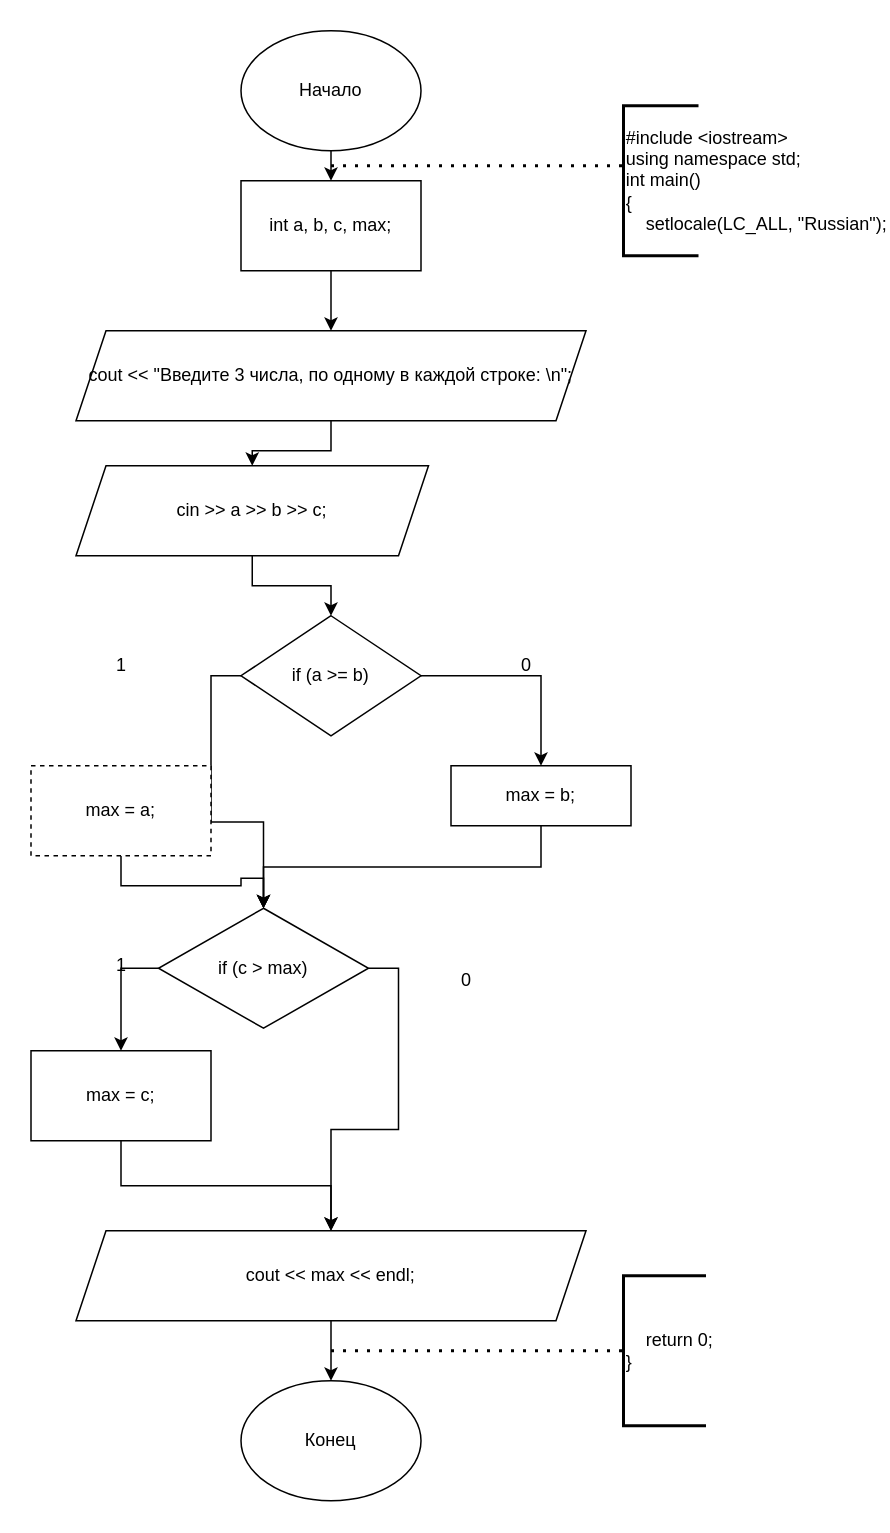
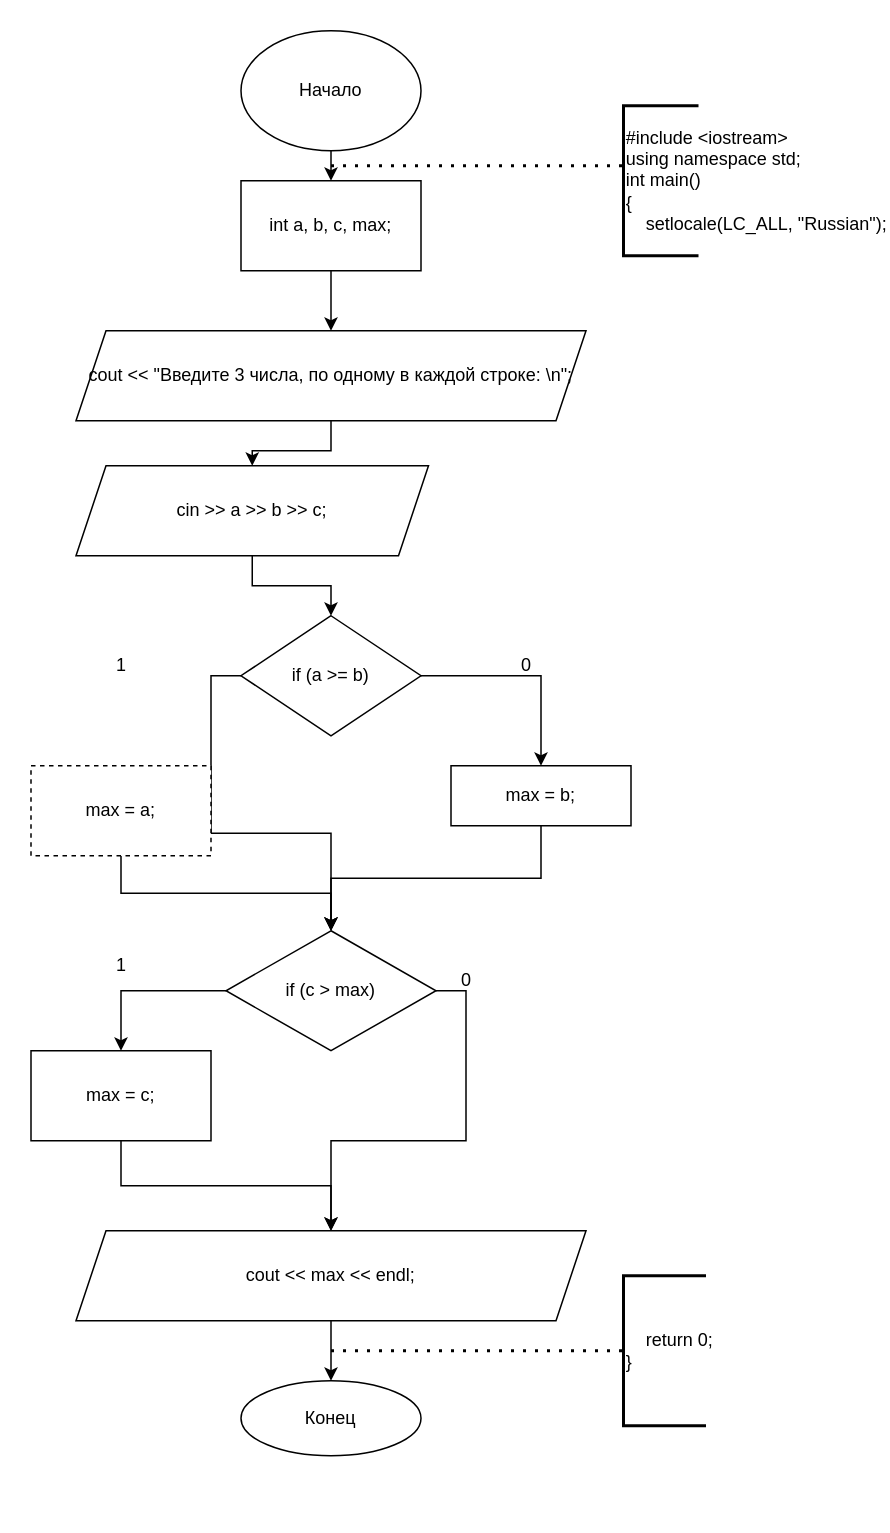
  <mxCell id="0" />
  <mxCell id="1" parent="0" />
  <mxCell id="2" style="edgeStyle=orthogonalEdgeStyle;rounded=0;orthogonalLoop=1;jettySize=auto;html=1;exitX=0.5;exitY=1;exitDx=0;exitDy=0;entryX=0.5;entryY=0;entryDx=0;entryDy=0;" edge="1" parent="1" source="3" target="31"><mxGeometry relative="1" as="geometry" /></mxCell>
  <mxCell id="3" value="Начало" style="ellipse;whiteSpace=wrap;html=1;" vertex="1" parent="1"><mxGeometry x="160" y="20" width="120" height="80" as="geometry" /></mxCell>
- <mxCell id="4" value="Конец" style="ellipse;whiteSpace=wrap;html=1;" vertex="1" parent="1"><mxGeometry x="160" y="920" width="120" height="80" as="geometry" /></mxCell>
+ <mxCell id="4" value="Конец" style="ellipse;whiteSpace=wrap;html=1;" vertex="1" parent="1"><mxGeometry x="160" y="920" width="120" height="50" as="geometry" /></mxCell>
  <mxCell id="5" value="" style="endArrow=none;dashed=1;html=1;dashPattern=1 3;strokeWidth=2;rounded=0;" edge="1" parent="1"><mxGeometry width="50" height="50" relative="1" as="geometry"><mxPoint y="110" as="sourcePoint" x="220" /><mxPoint x="415" y="110" as="targetPoint" /></mxGeometry></mxCell>
  <mxCell id="6" value="&lt;div&gt;#include &amp;lt;iostream&amp;gt;&lt;/div&gt;&lt;div&gt;using namespace std;&lt;/div&gt;&lt;div&gt;int main()&lt;/div&gt;&lt;div&gt;{&lt;/div&gt;&lt;div&gt;&amp;nbsp; &amp;nbsp; setlocale(LC_ALL, &quot;Russian&quot;);&lt;/div&gt;" style="strokeWidth=2;html=1;shape=mxgraph.flowchart.annotation_1;align=left;pointerEvents=1;" vertex="1" parent="1"><mxGeometry x="415" y="70" width="50" height="100" as="geometry" /></mxCell>
  <mxCell id="7" style="edgeStyle=orthogonalEdgeStyle;rounded=0;orthogonalLoop=1;jettySize=auto;html=1;exitX=0.5;exitY=1;exitDx=0;exitDy=0;entryX=0.5;entryY=0;entryDx=0;entryDy=0;" edge="1" parent="1" source="8" target="10"><mxGeometry relative="1" as="geometry" /></mxCell>
  <mxCell id="8" value="cout &amp;lt;&amp;lt; &quot;Введите 3 числа, по одному в каждой строке: \n&quot;;" style="shape=parallelogram;perimeter=parallelogramPerimeter;whiteSpace=wrap;html=1;fixedSize=1;" vertex="1" parent="1"><mxGeometry x="50" y="220" width="340" height="60" as="geometry" /></mxCell>
  <mxCell id="9" style="edgeStyle=orthogonalEdgeStyle;rounded=0;orthogonalLoop=1;jettySize=auto;html=1;exitX=0.5;exitY=1;exitDx=0;exitDy=0;entryX=0.5;entryY=0;entryDx=0;entryDy=0;" edge="1" parent="1" source="10" target="13"><mxGeometry relative="1" as="geometry" /></mxCell>
  <mxCell id="10" value="cin &amp;gt;&amp;gt; a &amp;gt;&amp;gt; b &amp;gt;&amp;gt; c;" style="shape=parallelogram;perimeter=parallelogramPerimeter;whiteSpace=wrap;html=1;fixedSize=1;" vertex="1" parent="1"><mxGeometry x="50" y="310" width="235" height="60" as="geometry" /></mxCell>
  <mxCell id="11" style="edgeStyle=orthogonalEdgeStyle;rounded=0;orthogonalLoop=1;jettySize=auto;html=1;exitX=0;exitY=0.5;exitDx=0;exitDy=0;" edge="1" parent="1" source="13" target="22"><mxGeometry relative="1" as="geometry" /></mxCell>
  <mxCell id="12" style="edgeStyle=orthogonalEdgeStyle;rounded=0;orthogonalLoop=1;jettySize=auto;html=1;exitX=1;exitY=0.5;exitDx=0;exitDy=0;entryX=0.5;entryY=0;entryDx=0;entryDy=0;" edge="1" parent="1" source="13" target="17"><mxGeometry relative="1" as="geometry" /></mxCell>
  <mxCell id="13" value="if (a &amp;gt;= b)" style="rhombus;whiteSpace=wrap;html=1;" vertex="1" parent="1"><mxGeometry x="160" y="410" width="120" height="80" as="geometry" /></mxCell>
  <mxCell id="14" style="edgeStyle=orthogonalEdgeStyle;rounded=0;orthogonalLoop=1;jettySize=auto;html=1;exitX=0.5;exitY=1;exitDx=0;exitDy=0;entryX=0.5;entryY=0;entryDx=0;entryDy=0;" edge="1" parent="1" source="15" target="22"><mxGeometry relative="1" as="geometry" /></mxCell>
  <mxCell id="15" value="max = a;" style="rounded=0;whiteSpace=wrap;html=1;dashed=1;" vertex="1" parent="1"><mxGeometry x="20" y="510" width="120" height="60" as="geometry" /></mxCell>
  <mxCell id="16" style="edgeStyle=orthogonalEdgeStyle;rounded=0;orthogonalLoop=1;jettySize=auto;html=1;exitX=0.5;exitY=1;exitDx=0;exitDy=0;" edge="1" parent="1" source="17" target="22"><mxGeometry relative="1" as="geometry" /></mxCell>
  <mxCell id="17" value="max = b;" style="rounded=0;whiteSpace=wrap;html=1;" vertex="1" parent="1"><mxGeometry x="300" y="510" width="120" height="40" as="geometry" /></mxCell>
  <mxCell id="18" value="1" style="text;html=1;align=center;verticalAlign=middle;resizable=0;points=[];autosize=1;strokeColor=none;fillColor=none;" vertex="1" parent="1"><mxGeometry x="65" y="428" width="30" height="30" as="geometry" /></mxCell>
  <mxCell id="19" value="0" style="text;html=1;align=center;verticalAlign=middle;resizable=0;points=[];autosize=1;strokeColor=none;fillColor=none;" vertex="1" parent="1"><mxGeometry x="335" y="428" width="30" height="30" as="geometry" /></mxCell>
  <mxCell id="20" style="edgeStyle=orthogonalEdgeStyle;rounded=0;orthogonalLoop=1;jettySize=auto;html=1;exitX=0;exitY=0.5;exitDx=0;exitDy=0;entryX=0.5;entryY=0;entryDx=0;entryDy=0;" edge="1" parent="1" source="22" target="24"><mxGeometry relative="1" as="geometry" /></mxCell>
  <mxCell id="21" style="edgeStyle=orthogonalEdgeStyle;rounded=0;orthogonalLoop=1;jettySize=auto;html=1;exitX=1;exitY=0.5;exitDx=0;exitDy=0;entryX=0.5;entryY=0;entryDx=0;entryDy=0;" edge="1" parent="1" source="22" target="27"><mxGeometry relative="1" as="geometry" /></mxCell>
- <mxCell id="22" value="if (c &amp;gt; max)" style="rhombus;whiteSpace=wrap;html=1;" vertex="1" parent="1"><mxGeometry x="105" y="605" width="140" height="80" as="geometry" /></mxCell>
+ <mxCell id="22" value="if (c &amp;gt; max)" style="rhombus;whiteSpace=wrap;html=1;" vertex="1" parent="1"><mxGeometry x="150" y="620" width="140" height="80" as="geometry" /></mxCell>
  <mxCell id="23" style="edgeStyle=orthogonalEdgeStyle;rounded=0;orthogonalLoop=1;jettySize=auto;html=1;exitX=0.5;exitY=1;exitDx=0;exitDy=0;" edge="1" parent="1" source="24" target="27"><mxGeometry relative="1" as="geometry" /></mxCell>
  <mxCell id="24" value="max = c;" style="rounded=0;whiteSpace=wrap;html=1;" vertex="1" parent="1"><mxGeometry x="20" y="700" width="120" height="60" as="geometry" /></mxCell>
  <mxCell id="25" value="1" style="text;html=1;align=center;verticalAlign=middle;resizable=0;points=[];autosize=1;strokeColor=none;fillColor=none;" vertex="1" parent="1"><mxGeometry x="65" y="628" width="30" height="30" as="geometry" /></mxCell>
  <mxCell id="26" style="edgeStyle=orthogonalEdgeStyle;rounded=0;orthogonalLoop=1;jettySize=auto;html=1;exitX=0.5;exitY=1;exitDx=0;exitDy=0;entryX=0.5;entryY=0;entryDx=0;entryDy=0;" edge="1" parent="1" source="27" target="4"><mxGeometry relative="1" as="geometry" /></mxCell>
  <mxCell id="27" value="cout &amp;lt;&amp;lt; max &amp;lt;&amp;lt; endl;" style="shape=parallelogram;perimeter=parallelogramPerimeter;whiteSpace=wrap;html=1;fixedSize=1;" vertex="1" parent="1"><mxGeometry x="50" y="820" width="340" height="60" as="geometry" /></mxCell>
  <mxCell id="28" value="" style="endArrow=none;dashed=1;html=1;dashPattern=1 3;strokeWidth=2;rounded=0;" edge="1" parent="1" target="29"><mxGeometry width="50" height="50" relative="1" as="geometry"><mxPoint y="900" as="sourcePoint" x="220" /><mxPoint y="900" as="targetPoint" x="220" /></mxGeometry></mxCell>
  <mxCell id="29" value="&lt;div&gt;&amp;nbsp; &amp;nbsp; return 0;&lt;/div&gt;&lt;div&gt;}&lt;/div&gt;" style="strokeWidth=2;html=1;shape=mxgraph.flowchart.annotation_1;align=left;pointerEvents=1;" vertex="1" parent="1"><mxGeometry x="415" y="850" width="55" height="100" as="geometry" /></mxCell>
  <mxCell id="30" style="edgeStyle=orthogonalEdgeStyle;rounded=0;orthogonalLoop=1;jettySize=auto;html=1;exitX=0.5;exitY=1;exitDx=0;exitDy=0;entryX=0.5;entryY=0;entryDx=0;entryDy=0;" edge="1" parent="1" source="31" target="8"><mxGeometry relative="1" as="geometry" /></mxCell>
  <mxCell id="31" value="&lt;span style=&quot;text-align: left; text-wrap-mode: nowrap;&quot;&gt;int a, b, c, max;&lt;/span&gt;" style="rounded=0;whiteSpace=wrap;html=1;" vertex="1" parent="1"><mxGeometry x="160" y="120" width="120" height="60" as="geometry" /></mxCell>
  <mxCell id="32" value="0" style="text;html=1;align=center;verticalAlign=middle;resizable=0;points=[];autosize=1;strokeColor=none;fillColor=none;" vertex="1" parent="1"><mxGeometry x="295" y="638" width="30" height="30" as="geometry" /></mxCell>
